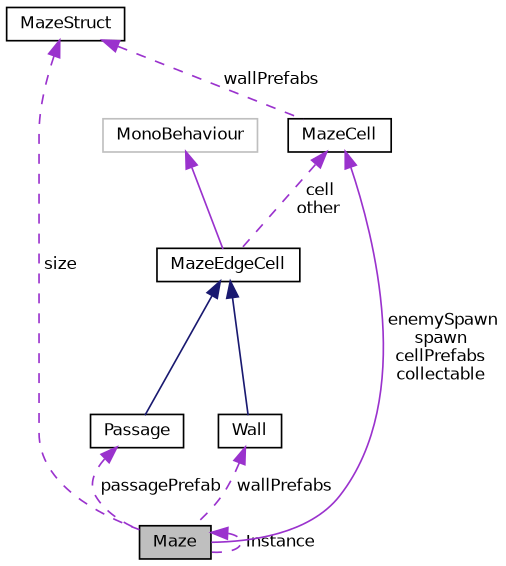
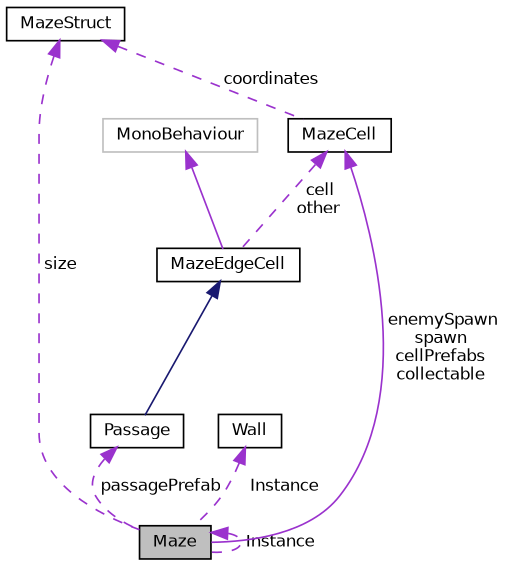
  digraph {
    node [color=black fillcolor=white fontname=Helvetica fontsize=10 shape=record style=filled]
    edge [color=darkorchid3 dir=back fontname=Helvetica fontsize=10 labelfontname=Helvetica labelfontsize=10 style=dashed]
    n1 [fillcolor=grey75 fontcolor=black height=0.2 label=Maze width=0.4]
    n2 [color=grey75 height=0.2 label=MonoBehaviour width=0.4]
    n3 [height=0.2 label=MazeEdgeCell width=0.4]
    n4 [height=0.2 label=MazeCell width=0.4]
    n5 [height=0.2 label=Passage width=0.4]
    n6 [height=0.2 label=Wall width=0.4]
    n7 [height=0.2 label=MazeStruct width=0.4]
    n1 -> n1 [label=" Instance"]
    n2 -> n3 [style=solid]
    n3 -> n5 [color=midnightblue style=solid]
-   n3 -> n6 [color=midnightblue style=solid]
    n4 -> n1 [label=" enemySpawn\nspawn\ncellPrefabs\ncollectable" style=solid]
    n4 -> n3 [label=" cell\nother"]
    n5 -> n1 [label=" passagePrefab"]
-   n6 -> n1 [label=" wallPrefabs"]
+   n6 -> n1 [label=" Instance"]
    n7 -> n1 [label=" size"]
-   n7 -> n4 [label=" wallPrefabs"]
+   n7 -> n4 [label=" coordinates"]
  }
